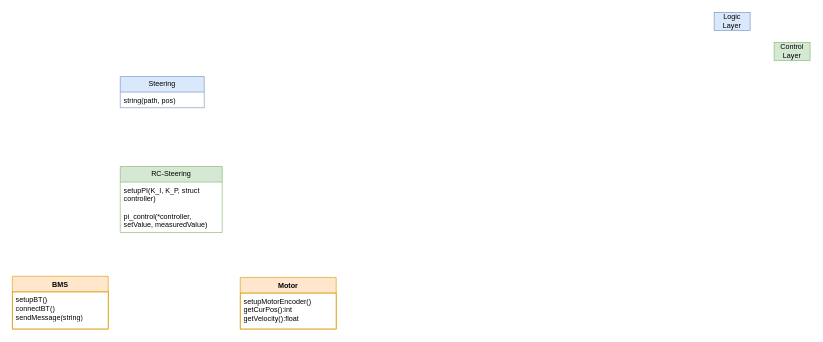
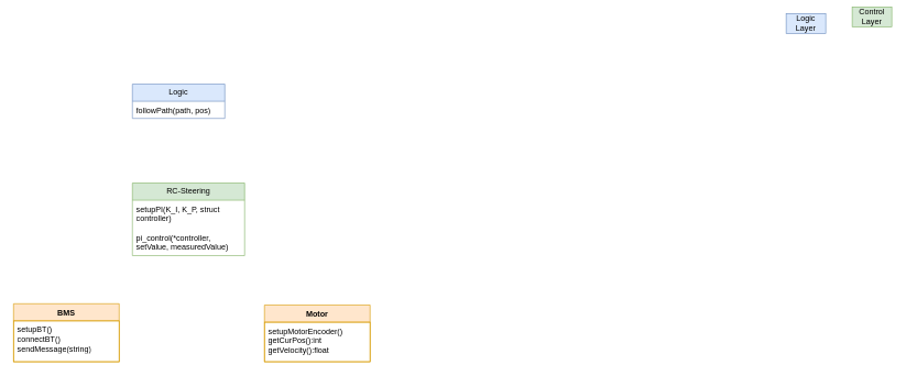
  <mxCell id="0" />
  <mxCell id="1" parent="0" />
  <mxCell id="2" value="BMS" style="swimlane;fontStyle=1;align=center;verticalAlign=top;childLayout=stackLayout;horizontal=1;startSize=26;horizontalStack=0;resizeParent=1;resizeParentMax=0;resizeLast=0;collapsible=1;marginBottom=0;whiteSpace=wrap;html=1;fillColor=#ffe6cc;strokeColor=#d79b00;" vertex="1" parent="1"><mxGeometry x="20" y="460" width="160" height="88" as="geometry" /></mxCell>
  <mxCell id="3" value="setupBT()&lt;br&gt;connectBT()&lt;br&gt;sendMessage(string)&lt;br&gt;" style="text;strokeColor=#d79b00;fillColor=none;align=left;verticalAlign=top;spacingLeft=4;spacingRight=4;overflow=hidden;rotatable=0;points=[[0,0.5],[1,0.5]];portConstraint=eastwest;whiteSpace=wrap;html=1;" vertex="1" parent="2"><mxGeometry y="26" width="160" height="62" as="geometry" /></mxCell>
  <mxCell id="4" value="Motor" style="swimlane;fontStyle=1;align=center;verticalAlign=top;childLayout=stackLayout;horizontal=1;startSize=26;horizontalStack=0;resizeParent=1;resizeParentMax=0;resizeLast=0;collapsible=1;marginBottom=0;whiteSpace=wrap;html=1;fillColor=#ffe6cc;strokeColor=#d79b00;" vertex="1" parent="1"><mxGeometry x="400" y="462" width="160" height="86" as="geometry" /></mxCell>
  <mxCell id="5" value="setupMotorEncoder()&lt;br&gt;getCurPos():int&lt;br&gt;getVelocity():float&lt;br&gt;&lt;br&gt;" style="text;strokeColor=#d79b00;fillColor=none;align=left;verticalAlign=top;spacingLeft=4;spacingRight=4;overflow=hidden;rotatable=0;points=[[0,0.5],[1,0.5]];portConstraint=eastwest;whiteSpace=wrap;html=1;" vertex="1" parent="4"><mxGeometry y="26" width="160" height="60" as="geometry" /></mxCell>
  <mxCell id="6" value="RC-Steering" style="swimlane;fontStyle=0;childLayout=stackLayout;horizontal=1;startSize=26;fillColor=#d5e8d4;horizontalStack=0;resizeParent=1;resizeParentMax=0;resizeLast=0;collapsible=1;marginBottom=0;whiteSpace=wrap;html=1;strokeColor=#82b366;" vertex="1" parent="1"><mxGeometry x="200" y="277" width="170" height="110" as="geometry" /></mxCell>
  <mxCell id="7" value="setupPI(K_I, K_P, struct controller)" style="text;strokeColor=none;fillColor=none;align=left;verticalAlign=top;spacingLeft=4;spacingRight=4;overflow=hidden;rotatable=0;points=[[0,0.5],[1,0.5]];portConstraint=eastwest;whiteSpace=wrap;html=1;" vertex="1" parent="6"><mxGeometry y="26" width="170" height="44" as="geometry" /></mxCell>
  <mxCell id="8" value="pi_control(*controller, setValue, measuredValue)" style="text;strokeColor=none;fillColor=none;align=left;verticalAlign=top;spacingLeft=4;spacingRight=4;overflow=hidden;rotatable=0;points=[[0,0.5],[1,0.5]];portConstraint=eastwest;whiteSpace=wrap;html=1;" vertex="1" parent="6"><mxGeometry y="70" width="170" height="40" as="geometry" /></mxCell>
- <mxCell id="9" value="Steering" style="swimlane;fontStyle=0;childLayout=stackLayout;horizontal=1;startSize=26;fillColor=#dae8fc;horizontalStack=0;resizeParent=1;resizeParentMax=0;resizeLast=0;collapsible=1;marginBottom=0;whiteSpace=wrap;html=1;strokeColor=#6c8ebf;" vertex="1" parent="1"><mxGeometry x="200" y="127" width="140" height="52" as="geometry" /></mxCell>
- <mxCell id="10" value="string(path, pos)" style="text;strokeColor=none;fillColor=none;align=left;verticalAlign=top;spacingLeft=4;spacingRight=4;overflow=hidden;rotatable=0;points=[[0,0.5],[1,0.5]];portConstraint=eastwest;whiteSpace=wrap;html=1;" vertex="1" parent="9"><mxGeometry y="26" width="140" height="26" as="geometry" /></mxCell>
+ <mxCell id="9" value="Logic" style="swimlane;fontStyle=0;childLayout=stackLayout;horizontal=1;startSize=26;fillColor=#dae8fc;horizontalStack=0;resizeParent=1;resizeParentMax=0;resizeLast=0;collapsible=1;marginBottom=0;whiteSpace=wrap;html=1;strokeColor=#6c8ebf;" vertex="1" parent="1"><mxGeometry x="200" y="127" width="140" height="52" as="geometry" /></mxCell>
+ <mxCell id="10" value="followPath(path, pos)" style="text;strokeColor=none;fillColor=none;align=left;verticalAlign=top;spacingLeft=4;spacingRight=4;overflow=hidden;rotatable=0;points=[[0,0.5],[1,0.5]];portConstraint=eastwest;whiteSpace=wrap;html=1;" vertex="1" parent="9"><mxGeometry y="26" width="140" height="26" as="geometry" /></mxCell>
  <mxCell id="11" value="Logic Layer" style="text;html=1;strokeColor=#6c8ebf;fillColor=#dae8fc;align=center;verticalAlign=middle;whiteSpace=wrap;rounded=0;" vertex="1" parent="1"><mxGeometry x="1190" y="20" width="60" height="30" as="geometry" /></mxCell>
- <mxCell id="12" value="Control Layer" style="text;html=1;strokeColor=#82b366;fillColor=#d5e8d4;align=center;verticalAlign=middle;whiteSpace=wrap;rounded=0;" vertex="1" parent="1"><mxGeometry x="1290" y="70" width="60" height="30" as="geometry" /></mxCell>
+ <mxCell id="12" value="Control Layer" style="text;html=1;strokeColor=#82b366;fillColor=#d5e8d4;align=center;verticalAlign=middle;whiteSpace=wrap;rounded=0;" vertex="1" parent="1"><mxGeometry x="1290" y="10" width="60" height="30" as="geometry" /></mxCell>
